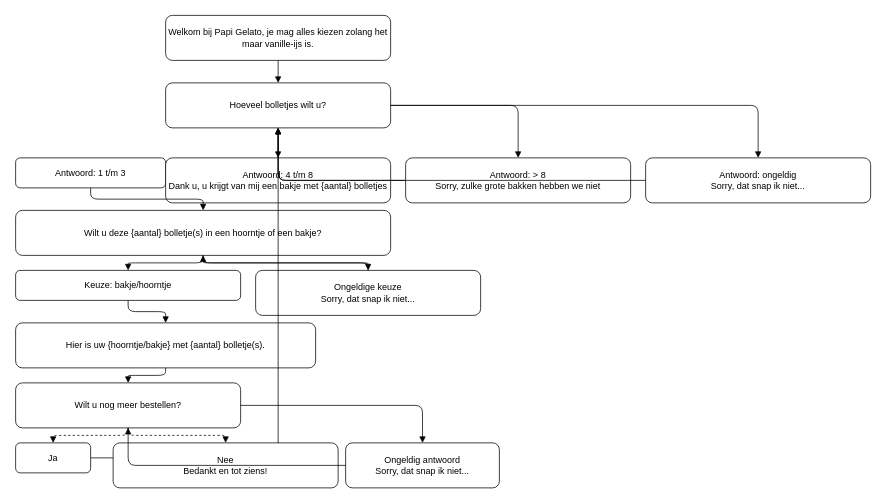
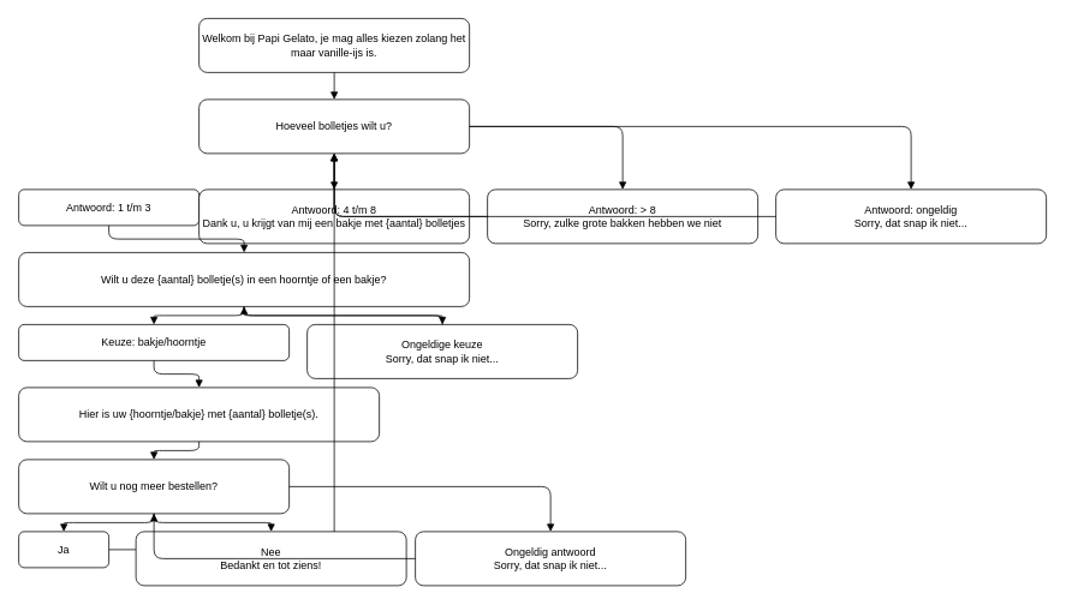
  <mxCell id="0" />
  <mxCell id="1" parent="0" />
  <mxCell id="2" value="Welkom bij Papi Gelato, je mag alles kiezen zolang het maar vanille-ijs is." style="rounded=1;whiteSpace=wrap;html=1;" vertex="1" parent="1"><mxGeometry x="220" y="20" width="300" height="60" as="geometry" /></mxCell>
  <mxCell id="3" value="Hoeveel bolletjes wilt u?" style="rounded=1;whiteSpace=wrap;html=1;" vertex="1" parent="1"><mxGeometry x="220" y="110" width="300" height="60" as="geometry" /></mxCell>
  <mxCell id="4" style="edgeStyle=orthogonalEdgeStyle;rounded=1;html=1;endArrow=block;" edge="1" parent="1" source="2" target="3"><mxGeometry relative="1" as="geometry" /></mxCell>
  <mxCell id="5" value="Antwoord: 1 t/m 3" style="rounded=1;whiteSpace=wrap;html=1;" parent="1" vertex="1"><mxGeometry x="20" y="210" width="200" height="40" as="geometry" /></mxCell>
  <mxCell id="6" value="Antwoord: 4 t/m 8&#10;Dank u, u krijgt van mij een bakje met {aantal} bolletjes" style="rounded=1;whiteSpace=wrap;html=1;" vertex="1" parent="1"><mxGeometry x="220" y="210" width="300" height="60" as="geometry" /></mxCell>
  <mxCell id="7" style="edgeStyle=orthogonalEdgeStyle;rounded=1;html=1;endArrow=block;" edge="1" parent="1" source="3" target="6"><mxGeometry relative="1" as="geometry" /></mxCell>
  <mxCell id="8" value="Antwoord: &gt; 8&#10;Sorry, zulke grote bakken hebben we niet" style="rounded=1;whiteSpace=wrap;html=1;" vertex="1" parent="1"><mxGeometry x="540" y="210" width="300" height="60" as="geometry" /></mxCell>
  <mxCell id="9" style="edgeStyle=orthogonalEdgeStyle;rounded=1;html=1;endArrow=block;" edge="1" parent="1" source="3" target="8"><mxGeometry relative="1" as="geometry" /></mxCell>
  <mxCell id="10" style="edgeStyle=orthogonalEdgeStyle;rounded=1;html=1;endArrow=block;" edge="1" parent="1" source="8" target="3"><mxGeometry relative="1" as="geometry" /></mxCell>
  <mxCell id="11" value="Antwoord: ongeldig&#10;Sorry, dat snap ik niet..." style="rounded=1;whiteSpace=wrap;html=1;" vertex="1" parent="1"><mxGeometry x="860" y="210" width="300" height="60" as="geometry" /></mxCell>
  <mxCell id="12" style="edgeStyle=orthogonalEdgeStyle;rounded=1;html=1;endArrow=block;" edge="1" parent="1" source="3" target="11"><mxGeometry relative="1" as="geometry" /></mxCell>
  <mxCell id="13" style="edgeStyle=orthogonalEdgeStyle;rounded=1;html=1;endArrow=block;" edge="1" parent="1" source="11" target="3"><mxGeometry relative="1" as="geometry" /></mxCell>
  <mxCell id="14" value="Wilt u deze {aantal} bolletje(s) in een hoorntje of een bakje?" style="rounded=1;whiteSpace=wrap;html=1;" vertex="1" parent="1"><mxGeometry x="20" y="280" width="500" height="60" as="geometry" /></mxCell>
  <mxCell id="15" style="edgeStyle=orthogonalEdgeStyle;rounded=1;html=1;endArrow=block;" edge="1" parent="1" source="5" target="14"><mxGeometry relative="1" as="geometry" /></mxCell>
  <mxCell id="16" value="Keuze: bakje/hoorntje" style="rounded=1;whiteSpace=wrap;html=1;" vertex="1" parent="1"><mxGeometry x="20" y="360" width="300" height="40" as="geometry" /></mxCell>
  <mxCell id="17" style="edgeStyle=orthogonalEdgeStyle;rounded=1;html=1;endArrow=block;" edge="1" parent="1" source="14" target="16"><mxGeometry relative="1" as="geometry" /></mxCell>
  <mxCell id="18" value="Ongeldige keuze&#10;Sorry, dat snap ik niet..." style="rounded=1;whiteSpace=wrap;html=1;" vertex="1" parent="1"><mxGeometry x="340" y="360" width="300" height="60" as="geometry" /></mxCell>
  <mxCell id="19" style="edgeStyle=orthogonalEdgeStyle;rounded=1;html=1;endArrow=block;" edge="1" parent="1" source="14" target="18"><mxGeometry relative="1" as="geometry" /></mxCell>
  <mxCell id="20" style="edgeStyle=orthogonalEdgeStyle;rounded=1;html=1;endArrow=block;" edge="1" parent="1" source="18" target="14"><mxGeometry relative="1" as="geometry" /></mxCell>
  <mxCell id="21" value="Hier is uw {hoorntje/bakje} met {aantal} bolletje(s)." style="rounded=1;whiteSpace=wrap;html=1;" vertex="1" parent="1"><mxGeometry x="20" y="430" width="400" height="60" as="geometry" /></mxCell>
  <mxCell id="22" style="edgeStyle=orthogonalEdgeStyle;rounded=1;html=1;endArrow=block;" edge="1" parent="1" source="16" target="21"><mxGeometry relative="1" as="geometry" /></mxCell>
  <mxCell id="23" value="Wilt u nog meer bestellen?" style="rounded=1;whiteSpace=wrap;html=1;" vertex="1" parent="1"><mxGeometry x="20" y="510" width="300" height="60" as="geometry" /></mxCell>
  <mxCell id="24" style="edgeStyle=orthogonalEdgeStyle;rounded=1;html=1;endArrow=block;" edge="1" parent="1" source="21" target="23"><mxGeometry relative="1" as="geometry" /></mxCell>
  <mxCell id="25" value="Ja" style="rounded=1;whiteSpace=wrap;html=1;" vertex="1" parent="1"><mxGeometry x="20" y="590" width="100" height="40" as="geometry" /></mxCell>
- <mxCell id="26" style="edgeStyle=orthogonalEdgeStyle;rounded=1;html=1;endArrow=block;dashed=1;" edge="1" parent="1" source="23" target="25"><mxGeometry relative="1" as="geometry" /></mxCell>
+ <mxCell id="26" style="edgeStyle=orthogonalEdgeStyle;rounded=1;html=1;endArrow=block;" edge="1" parent="1" source="23" target="25"><mxGeometry relative="1" as="geometry" /></mxCell>
  <mxCell id="27" style="edgeStyle=orthogonalEdgeStyle;rounded=1;html=1;endArrow=block;" edge="1" parent="1" source="25" target="3"><mxGeometry relative="1" as="geometry" /></mxCell>
  <mxCell id="28" value="Nee&#10;Bedankt en tot ziens!" style="rounded=1;whiteSpace=wrap;html=1;" vertex="1" parent="1"><mxGeometry x="150" y="590" width="300" height="60" as="geometry" /></mxCell>
- <mxCell id="29" style="edgeStyle=orthogonalEdgeStyle;rounded=1;html=1;endArrow=block;dashed=1;" edge="1" parent="1" source="23" target="28"><mxGeometry relative="1" as="geometry" /></mxCell>
- <mxCell id="30" value="Ongeldig antwoord&#10;Sorry, dat snap ik niet..." style="rounded=1;whiteSpace=wrap;html=1;" vertex="1" parent="1"><mxGeometry x="460" y="590" width="205" height="60" as="geometry" /></mxCell>
+ <mxCell id="29" style="edgeStyle=orthogonalEdgeStyle;rounded=1;html=1;endArrow=block;" edge="1" parent="1" source="23" target="28"><mxGeometry relative="1" as="geometry" /></mxCell>
+ <mxCell id="30" value="Ongeldig antwoord&#10;Sorry, dat snap ik niet..." style="rounded=1;whiteSpace=wrap;html=1;" vertex="1" parent="1"><mxGeometry x="460" y="590" width="300" height="60" as="geometry" /></mxCell>
  <mxCell id="31" style="edgeStyle=orthogonalEdgeStyle;rounded=1;html=1;endArrow=block;" edge="1" parent="1" source="23" target="30"><mxGeometry relative="1" as="geometry" /></mxCell>
  <mxCell id="32" style="edgeStyle=orthogonalEdgeStyle;rounded=1;html=1;endArrow=block;" edge="1" parent="1" source="30" target="23"><mxGeometry relative="1" as="geometry" /></mxCell>
